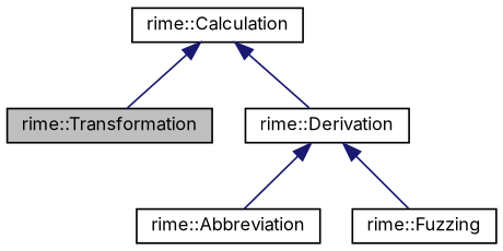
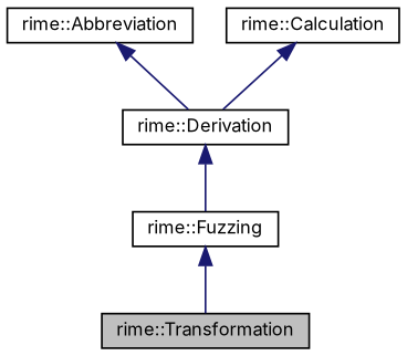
  digraph {
    fontname=Inter
    node [color=black fillcolor=white fontname=Inter fontsize=10 shape=record style=filled]
    edge [color=midnightblue dir=back fontname=Inter fontsize=10 labelfontname=Helvetica labelfontsize=10 style=solid]
    n1 [fillcolor=grey75 fontcolor=black height=0.2 label="rime::Transformation" width=0.4]
    n2 [height=0.2 label="rime::Derivation" width=0.4]
    n3 [height=0.2 label="rime::Abbreviation" width=0.4]
    n4 [height=0.2 label="rime::Fuzzing" width=0.4]
    n5 [height=0.2 label="rime::Calculation" width=0.4]
-   n2 -> n3
+   n3 -> n2
    n2 -> n4
-   n5 -> n1
+   n4 -> n1
    n5 -> n2
  }
